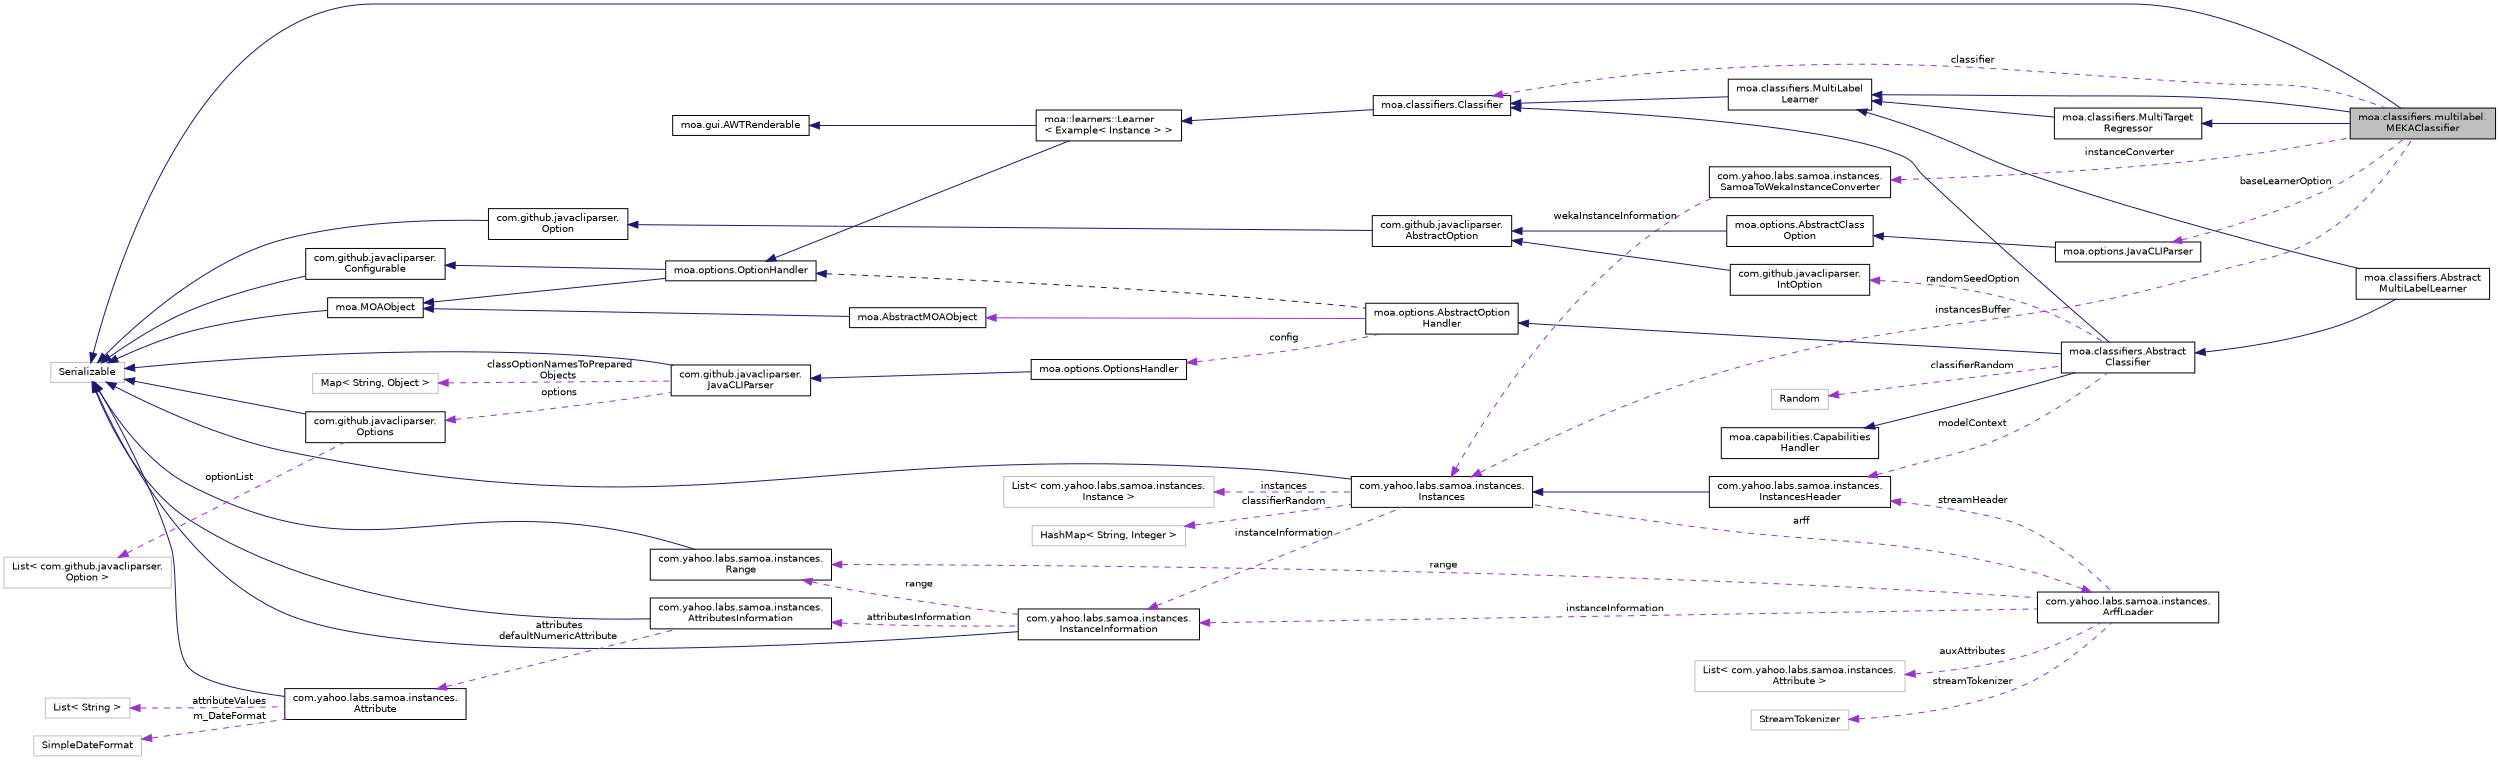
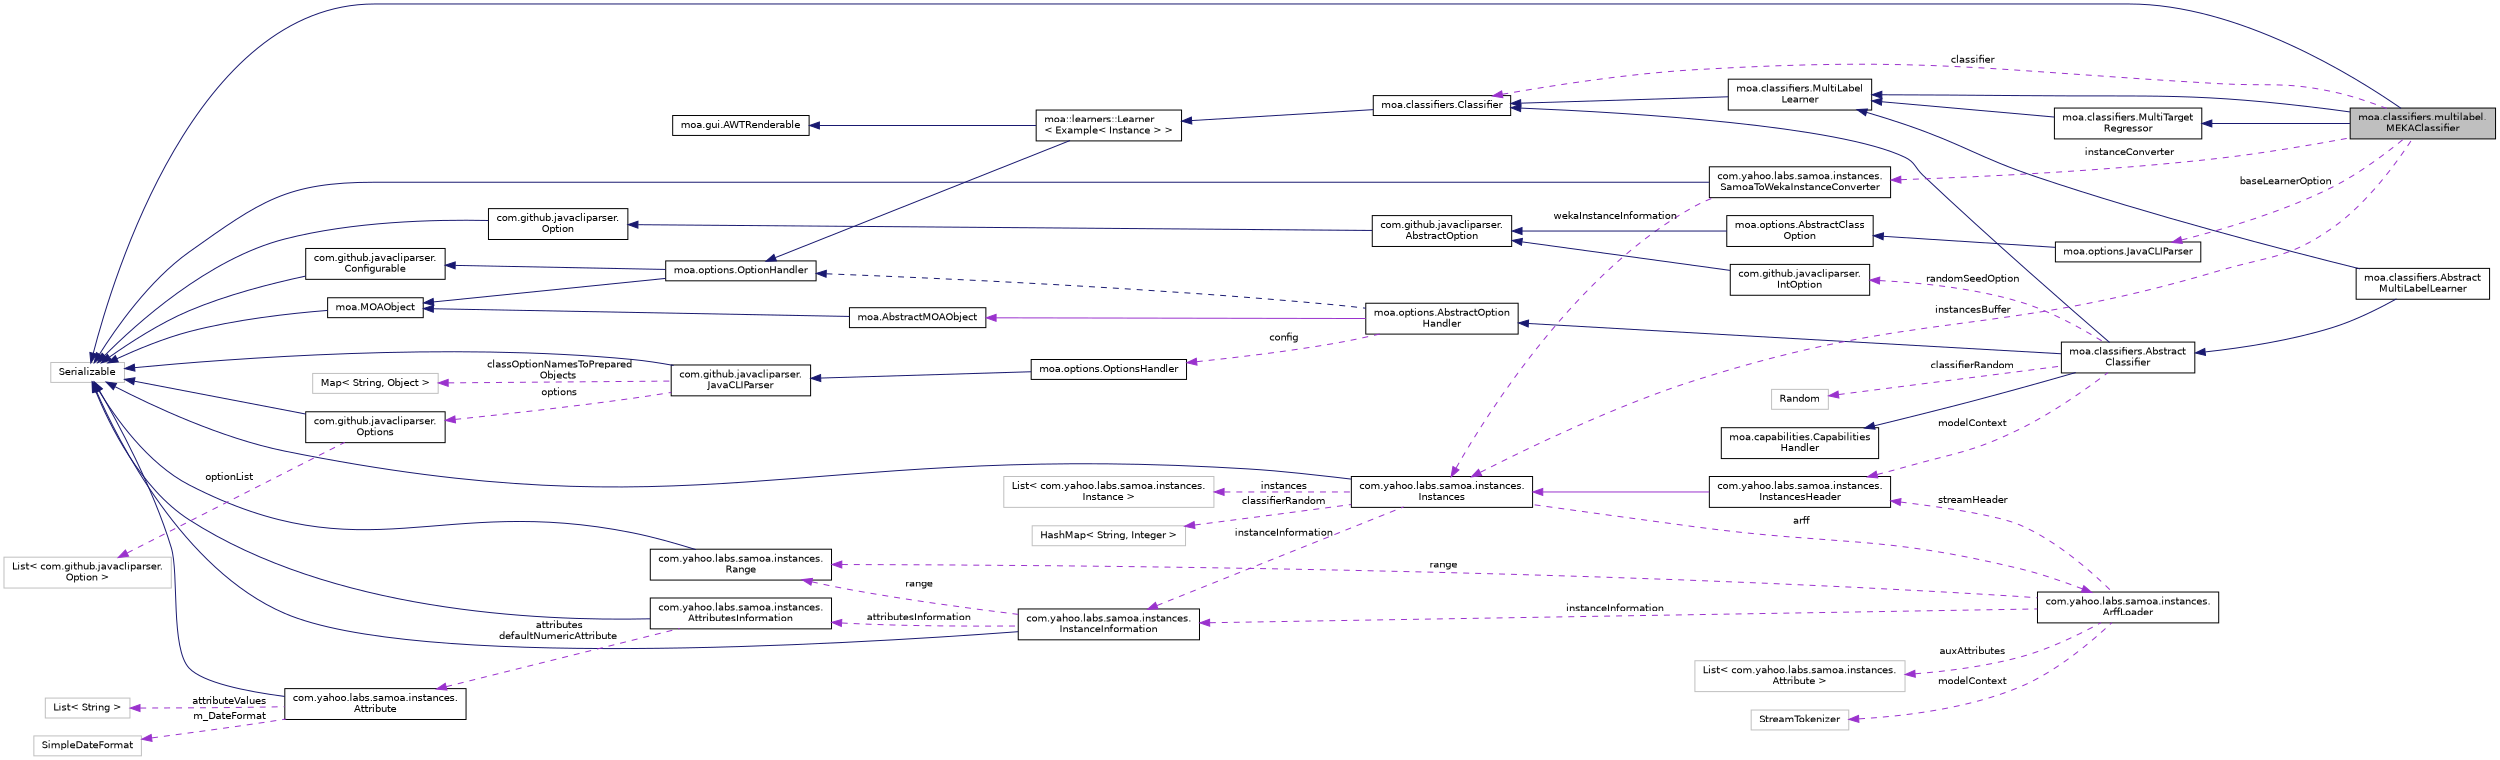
  digraph {
    rankdir=LR
    node [color=black fillcolor=white fontname=Helvetica fontsize=10 shape=record style=filled]
    edge [color=midnightblue dir=back fontname=Helvetica fontsize=10 labelfontname=Helvetica labelfontsize=10 style=solid]
    n1 [fillcolor=grey75 fontcolor=black height=0.2 label="moa.classifiers.multilabel.\lMEKAClassifier" width=0.4]
    n2 [height=0.2 label="moa.classifiers.Abstract\lMultiLabelLearner" width=0.4]
    n3 [height=0.2 label="moa.classifiers.Abstract\lClassifier" width=0.4]
    n4 [height=0.2 label="moa.options.AbstractOption\lHandler" width=0.4]
    n5 [height=0.2 label="moa.AbstractMOAObject" width=0.4]
    n6 [height=0.2 label="moa.MOAObject" width=0.4]
    n7 [height=0.2 label="moa.options.OptionHandler" width=0.4]
    n8 [height=0.2 label="moa::learners::Learner\l\< Example\< Instance \> \>" width=0.4]
    n9 [height=0.2 label="moa.classifiers.Classifier" width=0.4]
    n10 [color=grey75 height=0.2 label=Serializable width=0.4]
    n11 [height=0.2 label="com.github.javacliparser.\lConfigurable" width=0.4]
    n12 [height=0.2 label="com.github.javacliparser.\lJavaCLIParser" width=0.4]
    n13 [height=0.2 label="com.github.javacliparser.\lOptions" width=0.4]
    n14 [height=0.2 label="com.yahoo.labs.samoa.instances.\lInstances" width=0.4]
    n15 [height=0.2 label="com.yahoo.labs.samoa.instances.\lInstanceInformation" width=0.4]
    n16 [height=0.2 label="com.yahoo.labs.samoa.instances.\lAttributesInformation" width=0.4]
    n17 [height=0.2 label="com.yahoo.labs.samoa.instances.\lAttribute" width=0.4]
    n18 [height=0.2 label="com.yahoo.labs.samoa.instances.\lRange" width=0.4]
    n19 [height=0.2 label="com.github.javacliparser.\lOption" width=0.4]
    n20 [height=0.2 label="com.yahoo.labs.samoa.instances.\lSamoaToWekaInstanceConverter" width=0.4]
    n21 [height=0.2 label="moa.options.OptionsHandler" width=0.4]
    n22 [height=0.2 label="com.yahoo.labs.samoa.instances.\lInstancesHeader" width=0.4]
    n23 [height=0.2 label="com.yahoo.labs.samoa.instances.\lArffLoader" width=0.4]
    n24 [height=0.2 label="com.github.javacliparser.\lAbstractOption" width=0.4]
    n25 [color=grey75 height=0.2 label="List\< com.github.javacliparser.\lOption \>" width=0.4]
    n26 [color=grey75 height=0.2 label="Map\< String, Object \>" width=0.4]
    n27 [height=0.2 label="moa.classifiers.MultiLabel\lLearner" width=0.4]
    n28 [height=0.2 label="moa.classifiers.MultiTarget\lRegressor" width=0.4]
    n29 [height=0.2 label="moa.gui.AWTRenderable" width=0.4]
    n30 [height=0.2 label="moa.capabilities.Capabilities\lHandler" width=0.4]
    n31 [color=grey75 height=0.2 label="List\< com.yahoo.labs.samoa.instances.\lAttribute \>" width=0.4]
    n32 [color=grey75 height=0.2 label="List\< String \>" width=0.4]
    n33 [color=grey75 height=0.2 label=SimpleDateFormat width=0.4]
    n34 [color=grey75 height=0.2 label=StreamTokenizer width=0.4]
    n35 [color=grey75 height=0.2 label="List\< com.yahoo.labs.samoa.instances.\lInstance \>" width=0.4]
    n36 [color=grey75 height=0.2 label="HashMap\< String, Integer \>" width=0.4]
    n37 [height=0.2 label="com.github.javacliparser.\lIntOption" width=0.4]
    n38 [height=0.2 label="moa.options.AbstractClass\lOption" width=0.4]
    n39 [height=0.2 label="moa.options.JavaCLIParser" width=0.4]
    n40 [color=grey75 height=0.2 label=Random width=0.4]
    n3 -> n2
    n4 -> n3
    n5 -> n4 [color=darkorchid3]
    n6 -> n5
    n6 -> n7
    n7 -> n4 [style=dashed]
    n7 -> n8
    n8 -> n9
    n9 -> n1 [color=darkorchid3 label=" classifier" style=dashed]
    n9 -> n3
    n9 -> n27
    n10 -> n1
    n10 -> n6
    n10 -> n11
    n10 -> n12
    n10 -> n13
    n10 -> n14
    n10 -> n15
    n10 -> n16
    n10 -> n17
    n10 -> n18
    n10 -> n19
+   n10 -> n20
    n11 -> n7
    n12 -> n21
    n13 -> n12 [color=darkorchid3 label=" options" style=dashed]
    n14 -> n1 [color=darkorchid3 label=" instancesBuffer" style=dashed]
    n14 -> n20 [color=darkorchid3 label=" wekaInstanceInformation" style=dashed]
-   n14 -> n22
+   n14 -> n22 [color=darkorchid3]
    n15 -> n14 [color=darkorchid3 label=" instanceInformation" style=dashed]
    n15 -> n23 [color=darkorchid3 label=" instanceInformation" style=dashed]
    n16 -> n15 [color=darkorchid3 label=" attributesInformation" style=dashed]
    n17 -> n16 [color=darkorchid3 label=" attributes\ndefaultNumericAttribute" style=dashed]
    n18 -> n15 [color=darkorchid3 label=" range" style=dashed]
    n18 -> n23 [color=darkorchid3 label=" range" style=dashed]
    n19 -> n24
    n20 -> n1 [color=darkorchid3 label=" instanceConverter" style=dashed]
    n21 -> n4 [color=darkorchid3 label=" config" style=dashed]
    n22 -> n3 [color=darkorchid3 label=" modelContext" style=dashed]
    n22 -> n23 [color=darkorchid3 label=" streamHeader" style=dashed]
    n23 -> n14 [color=darkorchid3 label=" arff" style=dashed]
    n24 -> n37
    n24 -> n38
    n25 -> n13 [color=darkorchid3 label=" optionList" style=dashed]
    n26 -> n12 [color=darkorchid3 label=" classOptionNamesToPrepared\lObjects" style=dashed]
    n27 -> n1
    n27 -> n2
    n27 -> n28
    n28 -> n1
    n29 -> n8
    n30 -> n3
    n31 -> n23 [color=darkorchid3 label=" auxAttributes" style=dashed]
    n32 -> n17 [color=darkorchid3 label=" attributeValues" style=dashed]
    n33 -> n17 [color=darkorchid3 label=" m_DateFormat" style=dashed]
-   n34 -> n23 [color=darkorchid3 label=" streamTokenizer" style=dashed]
+   n34 -> n23 [color=darkorchid3 label=" modelContext" style=dashed]
    n35 -> n14 [color=darkorchid3 label=" instances" style=dashed]
    n36 -> n14 [color=darkorchid3 label=" classifierRandom" style=dashed]
    n37 -> n3 [color=darkorchid3 label=" randomSeedOption" style=dashed]
    n38 -> n39
    n39 -> n1 [color=darkorchid3 label=" baseLearnerOption" style=dashed]
    n40 -> n3 [color=darkorchid3 label=" classifierRandom" style=dashed]
  }
